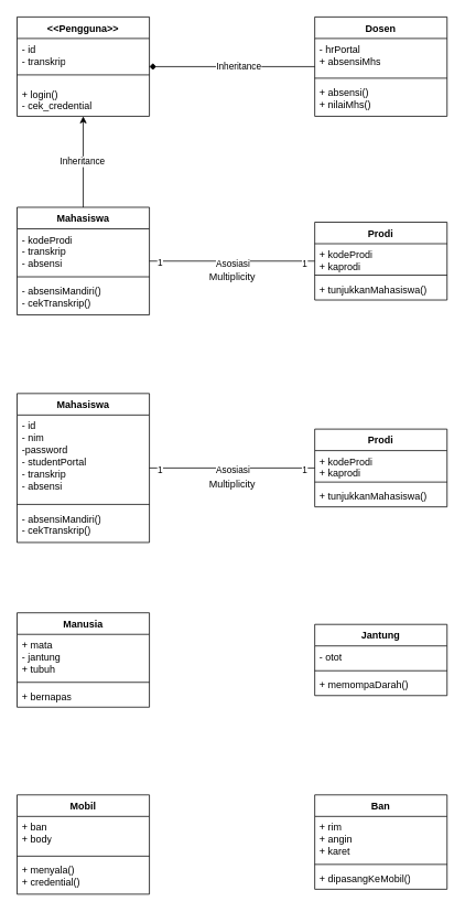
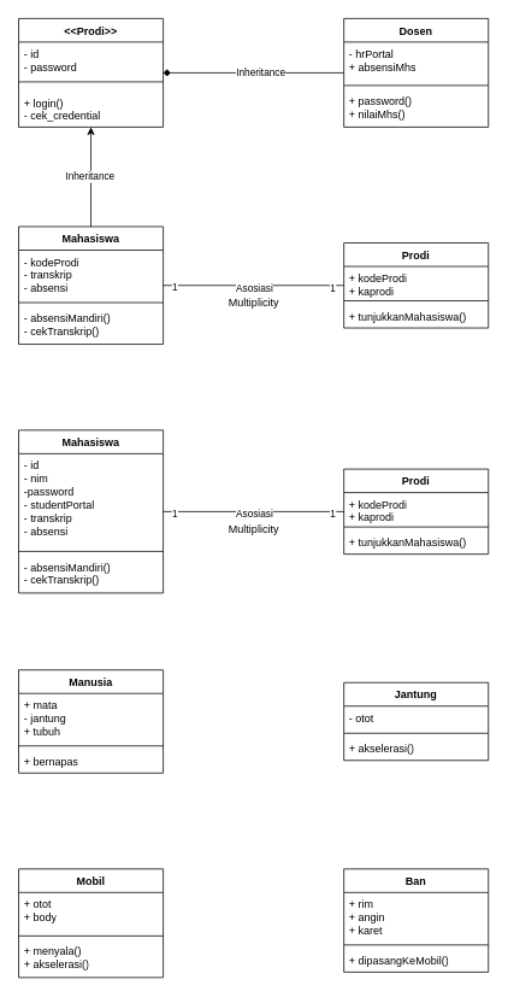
  <mxCell id="0" />
  <mxCell id="1" parent="0" />
- <mxCell id="2" value="&amp;lt;&amp;lt;Pengguna&amp;gt;&amp;gt;" style="swimlane;fontStyle=1;align=center;verticalAlign=top;childLayout=stackLayout;horizontal=1;startSize=26;horizontalStack=0;resizeParent=1;resizeParentMax=0;resizeLast=0;collapsible=1;marginBottom=0;whiteSpace=wrap;html=1;" vertex="1" parent="1"><mxGeometry x="20" y="20" width="160" height="120" as="geometry" /></mxCell>
- <mxCell id="3" value="- id&lt;br&gt;- transkrip" style="text;strokeColor=none;fillColor=none;align=left;verticalAlign=top;spacingLeft=4;spacingRight=4;overflow=hidden;rotatable=0;points=[[0,0.5],[1,0.5]];portConstraint=eastwest;whiteSpace=wrap;html=1;" vertex="1" parent="2"><mxGeometry y="26" width="160" height="34" as="geometry" /></mxCell>
+ <mxCell id="2" value="&amp;lt;&amp;lt;Prodi&amp;gt;&amp;gt;" style="swimlane;fontStyle=1;align=center;verticalAlign=top;childLayout=stackLayout;horizontal=1;startSize=26;horizontalStack=0;resizeParent=1;resizeParentMax=0;resizeLast=0;collapsible=1;marginBottom=0;whiteSpace=wrap;html=1;" vertex="1" parent="1"><mxGeometry x="20" y="20" width="160" height="120" as="geometry" /></mxCell>
+ <mxCell id="3" value="- id&lt;br&gt;- password" style="text;strokeColor=none;fillColor=none;align=left;verticalAlign=top;spacingLeft=4;spacingRight=4;overflow=hidden;rotatable=0;points=[[0,0.5],[1,0.5]];portConstraint=eastwest;whiteSpace=wrap;html=1;" vertex="1" parent="2"><mxGeometry y="26" width="160" height="34" as="geometry" /></mxCell>
  <mxCell id="4" value="" style="line;strokeWidth=1;fillColor=none;align=left;verticalAlign=middle;spacingTop=-1;spacingLeft=3;spacingRight=3;rotatable=0;labelPosition=right;points=[];portConstraint=eastwest;strokeColor=inherit;" vertex="1" parent="2"><mxGeometry y="60" width="160" height="20" as="geometry" /></mxCell>
  <mxCell id="5" value="+ login()&lt;br&gt;- cek_credential" style="text;strokeColor=none;fillColor=none;align=left;verticalAlign=top;spacingLeft=4;spacingRight=4;overflow=hidden;rotatable=0;points=[[0,0.5],[1,0.5]];portConstraint=eastwest;whiteSpace=wrap;html=1;" vertex="1" parent="2"><mxGeometry y="80" width="160" height="40" as="geometry" /></mxCell>
  <mxCell id="6" style="edgeStyle=orthogonalEdgeStyle;rounded=0;orthogonalLoop=1;jettySize=auto;html=1;endArrow=diamond;" edge="1" parent="1" source="8" target="2"><mxGeometry relative="1" as="geometry" /></mxCell>
  <mxCell id="7" value="Inheritance" style="edgeLabel;html=1;align=center;verticalAlign=middle;resizable=0;points=[];" vertex="1" connectable="0" parent="6"><mxGeometry x="-0.072" y="-1" relative="1" as="geometry"><mxPoint as="offset" /></mxGeometry></mxCell>
  <mxCell id="8" value="Dosen" style="swimlane;fontStyle=1;align=center;verticalAlign=top;childLayout=stackLayout;horizontal=1;startSize=26;horizontalStack=0;resizeParent=1;resizeParentMax=0;resizeLast=0;collapsible=1;marginBottom=0;whiteSpace=wrap;html=1;" vertex="1" parent="1"><mxGeometry x="380" y="20" width="160" height="120" as="geometry" /></mxCell>
  <mxCell id="9" value="- hrPortal&lt;br&gt;+ absensiMhs" style="text;strokeColor=none;fillColor=none;align=left;verticalAlign=top;spacingLeft=4;spacingRight=4;overflow=hidden;rotatable=0;points=[[0,0.5],[1,0.5]];portConstraint=eastwest;whiteSpace=wrap;html=1;" vertex="1" parent="8"><mxGeometry y="26" width="160" height="44" as="geometry" /></mxCell>
  <mxCell id="10" value="" style="line;strokeWidth=1;fillColor=none;align=left;verticalAlign=middle;spacingTop=-1;spacingLeft=3;spacingRight=3;rotatable=0;labelPosition=right;points=[];portConstraint=eastwest;strokeColor=inherit;" vertex="1" parent="8"><mxGeometry y="70" width="160" height="8" as="geometry" /></mxCell>
- <mxCell id="11" value="+ absensi()&lt;br&gt;+ nilaiMhs()" style="text;strokeColor=none;fillColor=none;align=left;verticalAlign=top;spacingLeft=4;spacingRight=4;overflow=hidden;rotatable=0;points=[[0,0.5],[1,0.5]];portConstraint=eastwest;whiteSpace=wrap;html=1;" vertex="1" parent="8"><mxGeometry y="78" width="160" height="42" as="geometry" /></mxCell>
+ <mxCell id="11" value="+ password()&lt;br&gt;+ nilaiMhs()" style="text;strokeColor=none;fillColor=none;align=left;verticalAlign=top;spacingLeft=4;spacingRight=4;overflow=hidden;rotatable=0;points=[[0,0.5],[1,0.5]];portConstraint=eastwest;whiteSpace=wrap;html=1;" vertex="1" parent="8"><mxGeometry y="78" width="160" height="42" as="geometry" /></mxCell>
  <mxCell id="12" style="edgeStyle=orthogonalEdgeStyle;rounded=0;orthogonalLoop=1;jettySize=auto;html=1;" edge="1" parent="1" source="14" target="2"><mxGeometry relative="1" as="geometry" /></mxCell>
  <mxCell id="13" value="Inheritance" style="edgeLabel;html=1;align=center;verticalAlign=middle;resizable=0;points=[];" vertex="1" connectable="0" parent="12"><mxGeometry x="0.015" y="2" relative="1" as="geometry"><mxPoint as="offset" /></mxGeometry></mxCell>
  <mxCell id="14" value="Mahasiswa" style="swimlane;fontStyle=1;align=center;verticalAlign=top;childLayout=stackLayout;horizontal=1;startSize=26;horizontalStack=0;resizeParent=1;resizeParentMax=0;resizeLast=0;collapsible=1;marginBottom=0;whiteSpace=wrap;html=1;" vertex="1" parent="1"><mxGeometry x="20" y="250" width="160" height="130" as="geometry" /></mxCell>
  <mxCell id="15" value="- kodeProdi&lt;br&gt;- transkrip&lt;br&gt;- absensi&lt;br&gt;-" style="text;strokeColor=none;fillColor=none;align=left;verticalAlign=top;spacingLeft=4;spacingRight=4;overflow=hidden;rotatable=0;points=[[0,0.5],[1,0.5]];portConstraint=eastwest;whiteSpace=wrap;html=1;" vertex="1" parent="14"><mxGeometry y="26" width="160" height="54" as="geometry" /></mxCell>
  <mxCell id="16" value="" style="line;strokeWidth=1;fillColor=none;align=left;verticalAlign=middle;spacingTop=-1;spacingLeft=3;spacingRight=3;rotatable=0;labelPosition=right;points=[];portConstraint=eastwest;strokeColor=inherit;" vertex="1" parent="14"><mxGeometry y="80" width="160" height="8" as="geometry" /></mxCell>
  <mxCell id="17" value="- absensiMandiri()&lt;br&gt;- cekTranskrip()" style="text;strokeColor=none;fillColor=none;align=left;verticalAlign=top;spacingLeft=4;spacingRight=4;overflow=hidden;rotatable=0;points=[[0,0.5],[1,0.5]];portConstraint=eastwest;whiteSpace=wrap;html=1;" vertex="1" parent="14"><mxGeometry y="88" width="160" height="42" as="geometry" /></mxCell>
  <mxCell id="18" style="edgeStyle=orthogonalEdgeStyle;rounded=0;orthogonalLoop=1;jettySize=auto;html=1;strokeColor=default;endArrow=none;endFill=0;" edge="1" parent="1" source="22" target="14"><mxGeometry relative="1" as="geometry" /></mxCell>
  <mxCell id="19" value="1" style="edgeLabel;html=1;align=center;verticalAlign=middle;resizable=0;points=[];" vertex="1" connectable="0" parent="18"><mxGeometry x="0.878" y="1" relative="1" as="geometry"><mxPoint as="offset" /></mxGeometry></mxCell>
  <mxCell id="20" value="1" style="edgeLabel;html=1;align=center;verticalAlign=middle;resizable=0;points=[];" vertex="1" connectable="0" parent="18"><mxGeometry x="-0.872" y="2" relative="1" as="geometry"><mxPoint as="offset" /></mxGeometry></mxCell>
  <mxCell id="21" value="Asosiasi" style="edgeLabel;html=1;align=center;verticalAlign=middle;resizable=0;points=[];" vertex="1" connectable="0" parent="18"><mxGeometry x="-0.002" y="2" relative="1" as="geometry"><mxPoint as="offset" /></mxGeometry></mxCell>
  <mxCell id="22" value="Prodi" style="swimlane;fontStyle=1;align=center;verticalAlign=top;childLayout=stackLayout;horizontal=1;startSize=26;horizontalStack=0;resizeParent=1;resizeParentMax=0;resizeLast=0;collapsible=1;marginBottom=0;whiteSpace=wrap;html=1;" vertex="1" parent="1"><mxGeometry x="380" y="268" width="160" height="94" as="geometry" /></mxCell>
  <mxCell id="23" value="+ kodeProdi&lt;br&gt;+ kaprodi" style="text;strokeColor=none;fillColor=none;align=left;verticalAlign=top;spacingLeft=4;spacingRight=4;overflow=hidden;rotatable=0;points=[[0,0.5],[1,0.5]];portConstraint=eastwest;whiteSpace=wrap;html=1;" vertex="1" parent="22"><mxGeometry y="26" width="160" height="34" as="geometry" /></mxCell>
  <mxCell id="24" value="" style="line;strokeWidth=1;fillColor=none;align=left;verticalAlign=middle;spacingTop=-1;spacingLeft=3;spacingRight=3;rotatable=0;labelPosition=right;points=[];portConstraint=eastwest;strokeColor=inherit;" vertex="1" parent="22"><mxGeometry y="60" width="160" height="8" as="geometry" /></mxCell>
  <mxCell id="25" value="+ tunjukkanMahasiswa()" style="text;strokeColor=none;fillColor=none;align=left;verticalAlign=top;spacingLeft=4;spacingRight=4;overflow=hidden;rotatable=0;points=[[0,0.5],[1,0.5]];portConstraint=eastwest;whiteSpace=wrap;html=1;" vertex="1" parent="22"><mxGeometry y="68" width="160" height="26" as="geometry" /></mxCell>
  <mxCell id="26" value="Mahasiswa" style="swimlane;fontStyle=1;align=center;verticalAlign=top;childLayout=stackLayout;horizontal=1;startSize=26;horizontalStack=0;resizeParent=1;resizeParentMax=0;resizeLast=0;collapsible=1;marginBottom=0;whiteSpace=wrap;html=1;" vertex="1" parent="1"><mxGeometry x="20" y="475" width="160" height="180" as="geometry" /></mxCell>
  <mxCell id="27" value="- id&lt;br&gt;- nim&lt;br&gt;-password&lt;br&gt;- studentPortal&lt;br&gt;- transkrip&lt;br&gt;- absensi" style="text;strokeColor=none;fillColor=none;align=left;verticalAlign=top;spacingLeft=4;spacingRight=4;overflow=hidden;rotatable=0;points=[[0,0.5],[1,0.5]];portConstraint=eastwest;whiteSpace=wrap;html=1;" vertex="1" parent="26"><mxGeometry y="26" width="160" height="104" as="geometry" /></mxCell>
  <mxCell id="28" value="" style="line;strokeWidth=1;fillColor=none;align=left;verticalAlign=middle;spacingTop=-1;spacingLeft=3;spacingRight=3;rotatable=0;labelPosition=right;points=[];portConstraint=eastwest;strokeColor=inherit;" vertex="1" parent="26"><mxGeometry y="130" width="160" height="8" as="geometry" /></mxCell>
  <mxCell id="29" value="- absensiMandiri()&lt;br&gt;- cekTranskrip()" style="text;strokeColor=none;fillColor=none;align=left;verticalAlign=top;spacingLeft=4;spacingRight=4;overflow=hidden;rotatable=0;points=[[0,0.5],[1,0.5]];portConstraint=eastwest;whiteSpace=wrap;html=1;" vertex="1" parent="26"><mxGeometry y="138" width="160" height="42" as="geometry" /></mxCell>
  <mxCell id="30" style="edgeStyle=orthogonalEdgeStyle;rounded=0;orthogonalLoop=1;jettySize=auto;html=1;strokeColor=default;endArrow=none;endFill=0;" edge="1" source="34" target="26" parent="1"><mxGeometry relative="1" as="geometry" /></mxCell>
  <mxCell id="31" value="1" style="edgeLabel;html=1;align=center;verticalAlign=middle;resizable=0;points=[];" vertex="1" connectable="0" parent="30"><mxGeometry x="0.878" y="1" relative="1" as="geometry"><mxPoint as="offset" /></mxGeometry></mxCell>
  <mxCell id="32" value="1" style="edgeLabel;html=1;align=center;verticalAlign=middle;resizable=0;points=[];" vertex="1" connectable="0" parent="30"><mxGeometry x="-0.872" y="2" relative="1" as="geometry"><mxPoint as="offset" /></mxGeometry></mxCell>
  <mxCell id="33" value="Asosiasi" style="edgeLabel;html=1;align=center;verticalAlign=middle;resizable=0;points=[];" vertex="1" connectable="0" parent="30"><mxGeometry x="-0.002" y="2" relative="1" as="geometry"><mxPoint as="offset" /></mxGeometry></mxCell>
  <mxCell id="34" value="Prodi" style="swimlane;fontStyle=1;align=center;verticalAlign=top;childLayout=stackLayout;horizontal=1;startSize=26;horizontalStack=0;resizeParent=1;resizeParentMax=0;resizeLast=0;collapsible=1;marginBottom=0;whiteSpace=wrap;html=1;" vertex="1" parent="1"><mxGeometry x="380" y="518" width="160" height="94" as="geometry" /></mxCell>
  <mxCell id="35" value="+ kodeProdi&lt;br&gt;+ kaprodi" style="text;strokeColor=none;fillColor=none;align=left;verticalAlign=top;spacingLeft=4;spacingRight=4;overflow=hidden;rotatable=0;points=[[0,0.5],[1,0.5]];portConstraint=eastwest;whiteSpace=wrap;html=1;" vertex="1" parent="34"><mxGeometry y="26" width="160" height="34" as="geometry" /></mxCell>
  <mxCell id="36" value="" style="line;strokeWidth=1;fillColor=none;align=left;verticalAlign=middle;spacingTop=-1;spacingLeft=3;spacingRight=3;rotatable=0;labelPosition=right;points=[];portConstraint=eastwest;strokeColor=inherit;" vertex="1" parent="34"><mxGeometry y="60" width="160" height="8" as="geometry" /></mxCell>
  <mxCell id="37" value="+ tunjukkanMahasiswa()" style="text;strokeColor=none;fillColor=none;align=left;verticalAlign=top;spacingLeft=4;spacingRight=4;overflow=hidden;rotatable=0;points=[[0,0.5],[1,0.5]];portConstraint=eastwest;whiteSpace=wrap;html=1;" vertex="1" parent="34"><mxGeometry y="68" width="160" height="26" as="geometry" /></mxCell>
  <mxCell id="38" value="Multiplicity" style="text;html=1;align=center;verticalAlign=middle;resizable=0;points=[];autosize=1;strokeColor=none;fillColor=none;" vertex="1" parent="1"><mxGeometry x="240" y="570" width="80" height="30" as="geometry" /></mxCell>
  <mxCell id="39" value="Multiplicity" style="text;html=1;align=center;verticalAlign=middle;resizable=0;points=[];autosize=1;strokeColor=none;fillColor=none;" vertex="1" parent="1"><mxGeometry x="240" y="320" width="80" height="30" as="geometry" /></mxCell>
  <mxCell id="40" value="Manusia" style="swimlane;fontStyle=1;align=center;verticalAlign=top;childLayout=stackLayout;horizontal=1;startSize=26;horizontalStack=0;resizeParent=1;resizeParentMax=0;resizeLast=0;collapsible=1;marginBottom=0;whiteSpace=wrap;html=1;" vertex="1" parent="1"><mxGeometry x="20" y="740" width="160" height="114" as="geometry" /></mxCell>
  <mxCell id="41" value="+ mata&lt;br&gt;- jantung&lt;br&gt;+ tubuh" style="text;strokeColor=none;fillColor=none;align=left;verticalAlign=top;spacingLeft=4;spacingRight=4;overflow=hidden;rotatable=0;points=[[0,0.5],[1,0.5]];portConstraint=eastwest;whiteSpace=wrap;html=1;" vertex="1" parent="40"><mxGeometry y="26" width="160" height="54" as="geometry" /></mxCell>
  <mxCell id="42" value="" style="line;strokeWidth=1;fillColor=none;align=left;verticalAlign=middle;spacingTop=-1;spacingLeft=3;spacingRight=3;rotatable=0;labelPosition=right;points=[];portConstraint=eastwest;strokeColor=inherit;" vertex="1" parent="40"><mxGeometry y="80" width="160" height="8" as="geometry" /></mxCell>
  <mxCell id="43" value="+ bernapas&lt;br&gt;" style="text;strokeColor=none;fillColor=none;align=left;verticalAlign=top;spacingLeft=4;spacingRight=4;overflow=hidden;rotatable=0;points=[[0,0.5],[1,0.5]];portConstraint=eastwest;whiteSpace=wrap;html=1;" vertex="1" parent="40"><mxGeometry y="88" width="160" height="26" as="geometry" /></mxCell>
  <mxCell id="44" value="Jantung" style="swimlane;fontStyle=1;align=center;verticalAlign=top;childLayout=stackLayout;horizontal=1;startSize=26;horizontalStack=0;resizeParent=1;resizeParentMax=0;resizeLast=0;collapsible=1;marginBottom=0;whiteSpace=wrap;html=1;" vertex="1" parent="1"><mxGeometry x="380" y="754" width="160" height="86" as="geometry" /></mxCell>
  <mxCell id="45" value="- otot" style="text;strokeColor=none;fillColor=none;align=left;verticalAlign=top;spacingLeft=4;spacingRight=4;overflow=hidden;rotatable=0;points=[[0,0.5],[1,0.5]];portConstraint=eastwest;whiteSpace=wrap;html=1;" vertex="1" parent="44"><mxGeometry y="26" width="160" height="26" as="geometry" /></mxCell>
  <mxCell id="46" value="" style="line;strokeWidth=1;fillColor=none;align=left;verticalAlign=middle;spacingTop=-1;spacingLeft=3;spacingRight=3;rotatable=0;labelPosition=right;points=[];portConstraint=eastwest;strokeColor=inherit;" vertex="1" parent="44"><mxGeometry y="52" width="160" height="8" as="geometry" /></mxCell>
- <mxCell id="47" value="+ memompaDarah()" style="text;strokeColor=none;fillColor=none;align=left;verticalAlign=top;spacingLeft=4;spacingRight=4;overflow=hidden;rotatable=0;points=[[0,0.5],[1,0.5]];portConstraint=eastwest;whiteSpace=wrap;html=1;" vertex="1" parent="44"><mxGeometry y="60" width="160" height="26" as="geometry" /></mxCell>
+ <mxCell id="47" value="+ akselerasi()" style="text;strokeColor=none;fillColor=none;align=left;verticalAlign=top;spacingLeft=4;spacingRight=4;overflow=hidden;rotatable=0;points=[[0,0.5],[1,0.5]];portConstraint=eastwest;whiteSpace=wrap;html=1;" vertex="1" parent="44"><mxGeometry y="60" width="160" height="26" as="geometry" /></mxCell>
  <mxCell id="48" value="Mobil" style="swimlane;fontStyle=1;align=center;verticalAlign=top;childLayout=stackLayout;horizontal=1;startSize=26;horizontalStack=0;resizeParent=1;resizeParentMax=0;resizeLast=0;collapsible=1;marginBottom=0;whiteSpace=wrap;html=1;" vertex="1" parent="1"><mxGeometry x="20" y="960" width="160" height="120" as="geometry" /></mxCell>
- <mxCell id="49" value="+ ban&lt;br&gt;+ body" style="text;strokeColor=none;fillColor=none;align=left;verticalAlign=top;spacingLeft=4;spacingRight=4;overflow=hidden;rotatable=0;points=[[0,0.5],[1,0.5]];portConstraint=eastwest;whiteSpace=wrap;html=1;" vertex="1" parent="48"><mxGeometry y="26" width="160" height="44" as="geometry" /></mxCell>
+ <mxCell id="49" value="+ otot&lt;br&gt;+ body" style="text;strokeColor=none;fillColor=none;align=left;verticalAlign=top;spacingLeft=4;spacingRight=4;overflow=hidden;rotatable=0;points=[[0,0.5],[1,0.5]];portConstraint=eastwest;whiteSpace=wrap;html=1;" vertex="1" parent="48"><mxGeometry y="26" width="160" height="44" as="geometry" /></mxCell>
  <mxCell id="50" value="" style="line;strokeWidth=1;fillColor=none;align=left;verticalAlign=middle;spacingTop=-1;spacingLeft=3;spacingRight=3;rotatable=0;labelPosition=right;points=[];portConstraint=eastwest;strokeColor=inherit;" vertex="1" parent="48"><mxGeometry y="70" width="160" height="8" as="geometry" /></mxCell>
- <mxCell id="51" value="+ menyala()&lt;br&gt;+ credential()" style="text;strokeColor=none;fillColor=none;align=left;verticalAlign=top;spacingLeft=4;spacingRight=4;overflow=hidden;rotatable=0;points=[[0,0.5],[1,0.5]];portConstraint=eastwest;whiteSpace=wrap;html=1;" vertex="1" parent="48"><mxGeometry y="78" width="160" height="42" as="geometry" /></mxCell>
+ <mxCell id="51" value="+ menyala()&lt;br&gt;+ akselerasi()" style="text;strokeColor=none;fillColor=none;align=left;verticalAlign=top;spacingLeft=4;spacingRight=4;overflow=hidden;rotatable=0;points=[[0,0.5],[1,0.5]];portConstraint=eastwest;whiteSpace=wrap;html=1;" vertex="1" parent="48"><mxGeometry y="78" width="160" height="42" as="geometry" /></mxCell>
  <mxCell id="52" value="Ban" style="swimlane;fontStyle=1;align=center;verticalAlign=top;childLayout=stackLayout;horizontal=1;startSize=26;horizontalStack=0;resizeParent=1;resizeParentMax=0;resizeLast=0;collapsible=1;marginBottom=0;whiteSpace=wrap;html=1;" vertex="1" parent="1"><mxGeometry x="380" y="960" width="160" height="114" as="geometry" /></mxCell>
  <mxCell id="53" value="+ rim&lt;br&gt;+ angin&lt;br&gt;+ karet" style="text;strokeColor=none;fillColor=none;align=left;verticalAlign=top;spacingLeft=4;spacingRight=4;overflow=hidden;rotatable=0;points=[[0,0.5],[1,0.5]];portConstraint=eastwest;whiteSpace=wrap;html=1;" vertex="1" parent="52"><mxGeometry y="26" width="160" height="54" as="geometry" /></mxCell>
  <mxCell id="54" value="" style="line;strokeWidth=1;fillColor=none;align=left;verticalAlign=middle;spacingTop=-1;spacingLeft=3;spacingRight=3;rotatable=0;labelPosition=right;points=[];portConstraint=eastwest;strokeColor=inherit;" vertex="1" parent="52"><mxGeometry y="80" width="160" height="8" as="geometry" /></mxCell>
  <mxCell id="55" value="+ dipasangKeMobil()" style="text;strokeColor=none;fillColor=none;align=left;verticalAlign=top;spacingLeft=4;spacingRight=4;overflow=hidden;rotatable=0;points=[[0,0.5],[1,0.5]];portConstraint=eastwest;whiteSpace=wrap;html=1;" vertex="1" parent="52"><mxGeometry y="88" width="160" height="26" as="geometry" /></mxCell>
